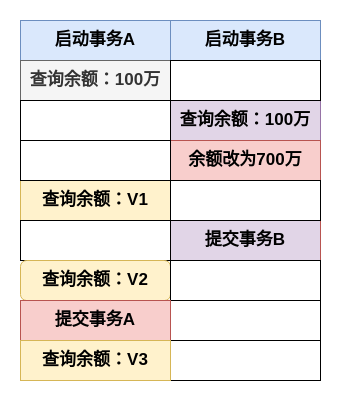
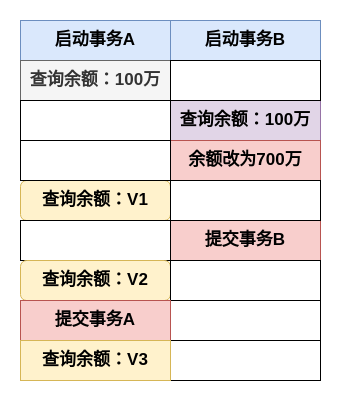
  <mxCell id="0" />
  <mxCell id="1" parent="0" />
  <mxCell id="2" value="&lt;b&gt;&lt;font style=&quot;font-size: 17px;&quot;&gt;启动事务A&lt;/font&gt;&lt;/b&gt;" style="rounded=0;whiteSpace=wrap;html=1;fontSize=15;fillColor=#dae8fc;strokeColor=#6c8ebf;" vertex="1" parent="1"><mxGeometry x="20" y="20" width="150" height="40" as="geometry" /></mxCell>
  <mxCell id="3" value="&lt;b&gt;&lt;font style=&quot;font-size: 17px;&quot;&gt;启动事务B&lt;/font&gt;&lt;/b&gt;" style="rounded=0;whiteSpace=wrap;html=1;fontSize=15;fillColor=#dae8fc;strokeColor=#6c8ebf;" vertex="1" parent="1"><mxGeometry x="170" y="20" width="150" height="40" as="geometry" /></mxCell>
  <mxCell id="4" value="&lt;span style=&quot;font-size: 17px;&quot;&gt;&lt;b&gt;查询余额：100万&lt;/b&gt;&lt;/span&gt;" style="rounded=0;whiteSpace=wrap;html=1;fontSize=15;fillColor=#f5f5f5;strokeColor=#666666;fontColor=#333333;" vertex="1" parent="1"><mxGeometry x="20" y="60" width="150" height="40" as="geometry" /></mxCell>
  <mxCell id="5" value="&lt;span style=&quot;font-size: 17px;&quot;&gt;&lt;b&gt;查询余额：100万&lt;/b&gt;&lt;/span&gt;" style="rounded=0;whiteSpace=wrap;html=1;fontSize=15;fillColor=#e1d5e7;strokeColor=#9673a6;" vertex="1" parent="1"><mxGeometry x="170" y="100" width="150" height="40" as="geometry" /></mxCell>
  <mxCell id="6" value="" style="rounded=0;whiteSpace=wrap;html=1;fontSize=15;" vertex="1" parent="1"><mxGeometry x="170" y="60" width="150" height="40" as="geometry" /></mxCell>
  <mxCell id="7" value="&lt;span style=&quot;font-size: 17px;&quot;&gt;&lt;b&gt;余额改为700万&lt;/b&gt;&lt;/span&gt;" style="rounded=0;whiteSpace=wrap;html=1;fontSize=15;fillColor=#f8cecc;strokeColor=#b85450;" vertex="1" parent="1"><mxGeometry x="170" y="140" width="150" height="40" as="geometry" /></mxCell>
- <mxCell id="8" value="&lt;b style=&quot;border-color: var(--border-color); font-size: 17px;&quot;&gt;查询余额：V1&lt;/b&gt;" style="rounded=0;whiteSpace=wrap;html=1;fontSize=15;fillColor=#fff2cc;strokeColor=#d6b656;" vertex="1" parent="1"><mxGeometry x="20" y="180" width="150" height="40" as="geometry" /></mxCell>
- <mxCell id="9" value="&lt;b style=&quot;border-color: var(--border-color); font-size: 17px;&quot;&gt;提交事务B&lt;/b&gt;" style="rounded=0;whiteSpace=wrap;html=1;fontSize=15;fillColor=#e1d5e7;strokeColor=#b85450;" vertex="1" parent="1"><mxGeometry x="170" y="220" width="150" height="40" as="geometry" /></mxCell>
+ <mxCell id="8" value="&lt;b style=&quot;border-color: var(--border-color); font-size: 17px;&quot;&gt;查询余额：V1&lt;/b&gt;" style="whiteSpace=wrap;html=1;fontSize=15;fillColor=#fff2cc;strokeColor=#d6b656;rounded=1;" vertex="1" parent="1"><mxGeometry x="20" y="180" width="150" height="40" as="geometry" /></mxCell>
+ <mxCell id="9" value="&lt;b style=&quot;border-color: var(--border-color); font-size: 17px;&quot;&gt;提交事务B&lt;/b&gt;" style="rounded=0;whiteSpace=wrap;html=1;fontSize=15;fillColor=#f8cecc;strokeColor=#b85450;" vertex="1" parent="1"><mxGeometry x="170" y="220" width="150" height="40" as="geometry" /></mxCell>
  <mxCell id="10" value="" style="rounded=0;whiteSpace=wrap;html=1;fontSize=15;" vertex="1" parent="1"><mxGeometry x="20" y="100" width="150" height="40" as="geometry" /></mxCell>
  <mxCell id="11" value="" style="rounded=0;whiteSpace=wrap;html=1;fontSize=15;" vertex="1" parent="1"><mxGeometry x="20" y="140" width="150" height="40" as="geometry" /></mxCell>
  <mxCell id="12" value="" style="rounded=0;whiteSpace=wrap;html=1;fontSize=15;" vertex="1" parent="1"><mxGeometry x="170" y="180" width="150" height="40" as="geometry" /></mxCell>
  <mxCell id="13" value="" style="rounded=0;whiteSpace=wrap;html=1;fontSize=15;" vertex="1" parent="1"><mxGeometry x="20" y="220" width="150" height="40" as="geometry" /></mxCell>
  <mxCell id="14" value="&lt;b style=&quot;border-color: var(--border-color); font-size: 17px;&quot;&gt;查询余额：V2&lt;/b&gt;" style="whiteSpace=wrap;html=1;fontSize=15;fillColor=#fff2cc;strokeColor=#d6b656;rounded=1;" vertex="1" parent="1"><mxGeometry x="20" y="260" width="150" height="40" as="geometry" /></mxCell>
  <mxCell id="15" value="" style="rounded=0;whiteSpace=wrap;html=1;fontSize=15;" vertex="1" parent="1"><mxGeometry x="170" y="260" width="150" height="40" as="geometry" /></mxCell>
  <mxCell id="16" value="" style="rounded=0;whiteSpace=wrap;html=1;fontSize=15;" vertex="1" parent="1"><mxGeometry x="170" y="300" width="150" height="40" as="geometry" /></mxCell>
  <mxCell id="17" value="" style="rounded=0;whiteSpace=wrap;html=1;fontSize=15;" vertex="1" parent="1"><mxGeometry x="170" y="340" width="150" height="40" as="geometry" /></mxCell>
  <mxCell id="18" value="&lt;b style=&quot;border-color: var(--border-color); font-size: 17px;&quot;&gt;提交事务A&lt;/b&gt;" style="rounded=0;whiteSpace=wrap;html=1;fontSize=15;fillColor=#f8cecc;strokeColor=#b85450;" vertex="1" parent="1"><mxGeometry x="20" y="300" width="150" height="40" as="geometry" /></mxCell>
  <mxCell id="19" value="&lt;b style=&quot;border-color: var(--border-color); font-size: 17px;&quot;&gt;查询余额：V3&lt;/b&gt;" style="rounded=0;whiteSpace=wrap;html=1;fontSize=15;fillColor=#fff2cc;strokeColor=#d6b656;" vertex="1" parent="1"><mxGeometry x="20" y="340" width="150" height="40" as="geometry" /></mxCell>
